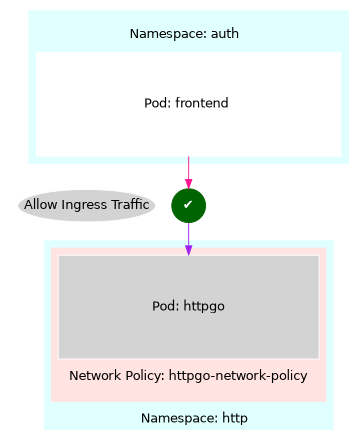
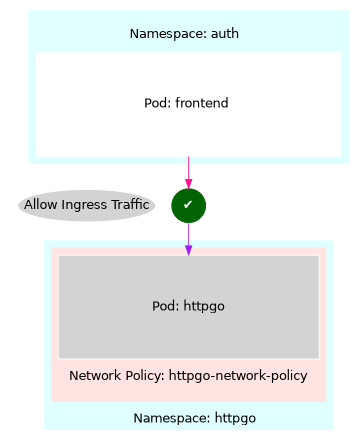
  digraph {
    fontname="DejaVu Sans"
    rank=same
    rankdir=TB
    node [color=white fontname="DejaVu Sans" shape=box style=filled fillcolor=lightgrey]
    edge [fontname="DejaVu Sans"]
    n1 [label="    Pod: frontend     " margin="1.4,0.7" fillcolor=white]
    n2 [label="            Pod: httpgo            " labeljust=c margin=0.7]
    n3 [color=darkgreen fontcolor=white label=<&#10004;> shape=circle fillcolor=""]
    n4 [label="Allow Ingress Traffic" margin=0 shape=""]
    subgraph cluster_1 {
      color=lightcyan
      label=" \n                      Namespace: auth                        "
      labeljust=c
      style=filled
      n1
    }
    subgraph cluster_2 {
      color=lightcyan
-     label="   Namespace: http"
+     label="   Namespace: httpgo"
      labeljust=c
      labelloc=b
      style=filled
      subgraph cluster_3 {
        color=mistyrose
        label="Network Policy: httpgo-network-policy\n\n"
        labeljust=c
        labelloc=b
        nodesep=1
        style=filled
        n2
      }
    }
    subgraph cluster_4 {
      color=white
      n3
      n4
    }
    n1 -> n3 [minlen=1 color=deeppink]
    n3 -> n2 [color=purple]
  }
